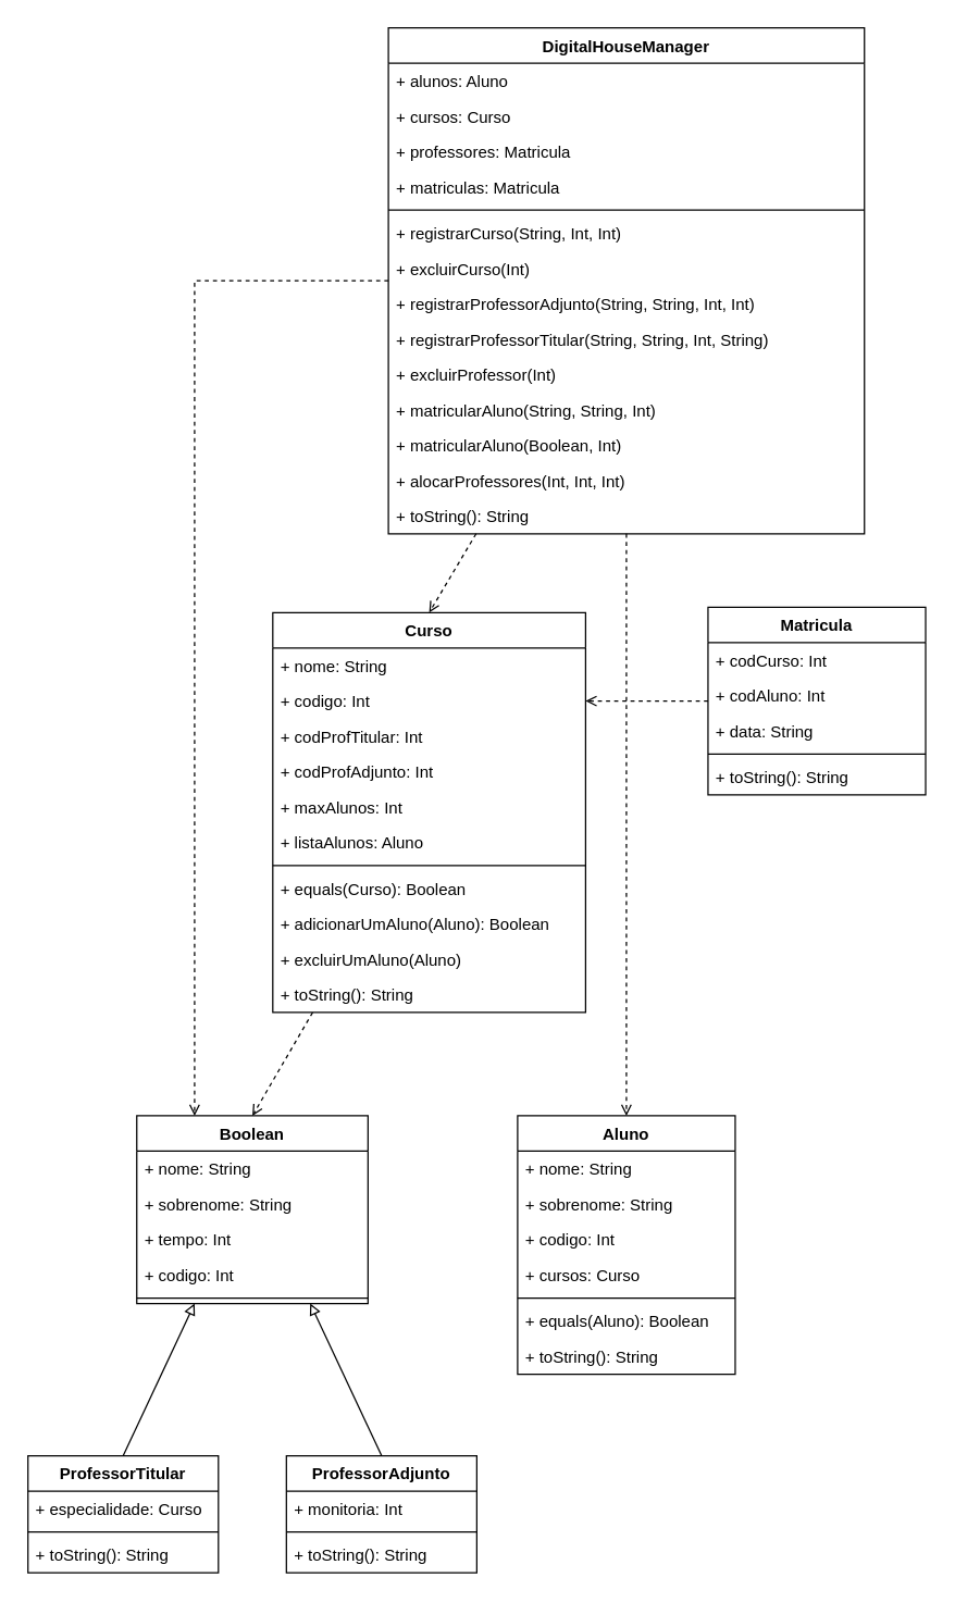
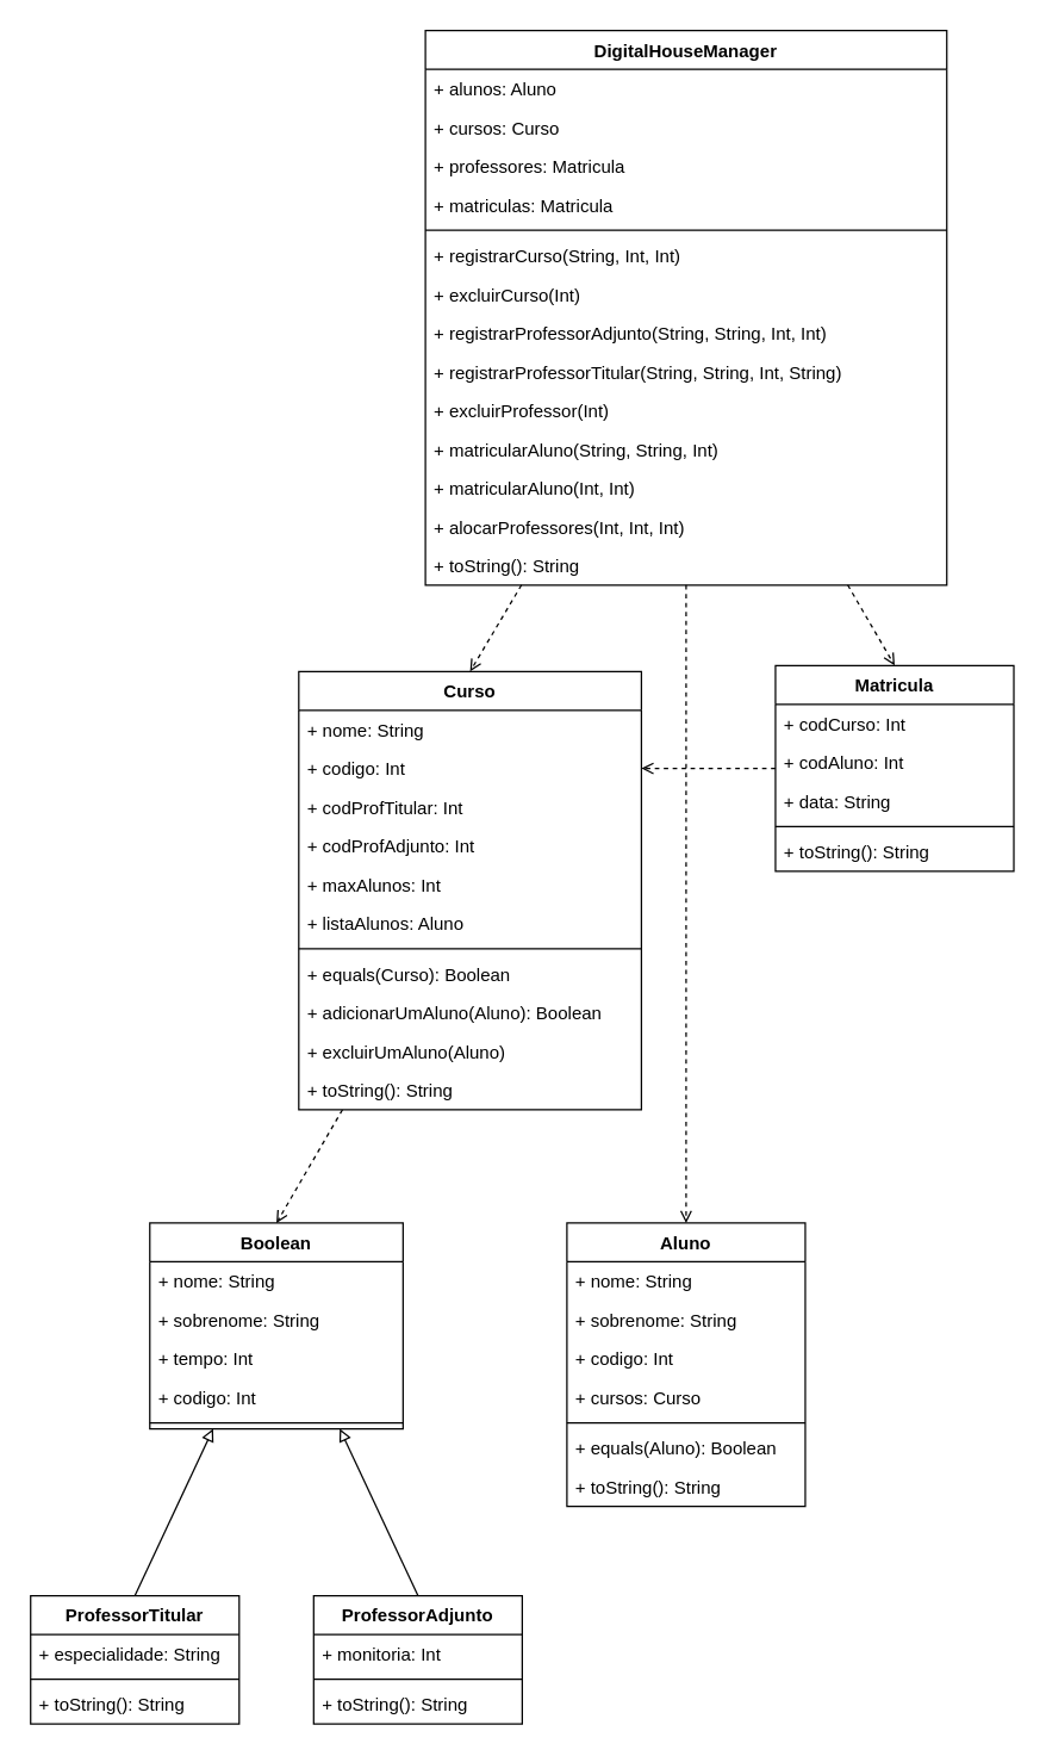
  <mxCell id="0" />
  <mxCell id="1" parent="0" />
  <mxCell id="2" style="rounded=0;orthogonalLoop=1;jettySize=auto;html=1;exitX=0.5;exitY=0;exitDx=0;exitDy=0;entryX=0.75;entryY=1;entryDx=0;entryDy=0;endArrow=block;endFill=0;" parent="1" source="55" target="37" edge="1"><mxGeometry relative="1" as="geometry"><mxPoint x="215.94" y="983.012" as="targetPoint" /></mxGeometry></mxCell>
  <mxCell id="3" style="rounded=0;orthogonalLoop=1;jettySize=auto;html=1;entryX=0.5;entryY=0;entryDx=0;entryDy=0;endArrow=open;endFill=0;dashed=1;" parent="1" source="10" target="37" edge="1"><mxGeometry relative="1" as="geometry" /></mxCell>
  <mxCell id="4" style="rounded=0;orthogonalLoop=1;jettySize=auto;html=1;exitX=0.5;exitY=0;exitDx=0;exitDy=0;entryX=0.25;entryY=1;entryDx=0;entryDy=0;endArrow=block;endFill=0;" parent="1" source="51" target="37" edge="1"><mxGeometry relative="1" as="geometry"><mxPoint x="155.93" y="984" as="targetPoint" /></mxGeometry></mxCell>
+ <mxCell id="5" style="edgeStyle=none;rounded=0;orthogonalLoop=1;jettySize=auto;html=1;entryX=0.5;entryY=0;entryDx=0;entryDy=0;dashed=1;endArrow=open;endFill=0;" parent="1" source="22" target="59" edge="1"><mxGeometry relative="1" as="geometry" /></mxCell>
  <mxCell id="6" style="edgeStyle=none;rounded=0;orthogonalLoop=1;jettySize=auto;html=1;entryX=0.5;entryY=0;entryDx=0;entryDy=0;dashed=1;endArrow=open;endFill=0;" parent="1" source="22" target="10" edge="1"><mxGeometry relative="1" as="geometry" /></mxCell>
  <mxCell id="7" style="edgeStyle=none;rounded=0;orthogonalLoop=1;jettySize=auto;html=1;entryX=0.5;entryY=0;entryDx=0;entryDy=0;dashed=1;endArrow=open;endFill=0;" parent="1" source="22" target="43" edge="1"><mxGeometry relative="1" as="geometry" /></mxCell>
- <mxCell id="8" style="edgeStyle=orthogonalEdgeStyle;rounded=0;orthogonalLoop=1;jettySize=auto;html=1;entryX=0.25;entryY=0;entryDx=0;entryDy=0;dashed=1;endArrow=open;endFill=0;" parent="1" source="22" target="37" edge="1"><mxGeometry relative="1" as="geometry" /></mxCell>
  <mxCell id="9" style="edgeStyle=none;rounded=0;orthogonalLoop=1;jettySize=auto;html=1;entryX=1;entryY=0.5;entryDx=0;entryDy=0;dashed=1;endArrow=open;endFill=0;" parent="1" source="59" target="12" edge="1"><mxGeometry relative="1" as="geometry" /></mxCell>
  <mxCell id="10" value="Curso" style="swimlane;fontStyle=1;align=center;verticalAlign=top;childLayout=stackLayout;horizontal=1;startSize=26;horizontalStack=0;resizeParent=1;resizeParentMax=0;resizeLast=0;collapsible=1;marginBottom=0;" parent="1" vertex="1"><mxGeometry x="200" y="450" width="230" height="294" as="geometry" /></mxCell>
  <mxCell id="11" value="+ nome: String" style="text;strokeColor=none;fillColor=none;align=left;verticalAlign=top;spacingLeft=4;spacingRight=4;overflow=hidden;rotatable=0;points=[[0,0.5],[1,0.5]];portConstraint=eastwest;" parent="10" vertex="1"><mxGeometry y="26" width="230" height="26" as="geometry" /></mxCell>
  <mxCell id="12" value="+ codigo: Int" style="text;strokeColor=none;fillColor=none;align=left;verticalAlign=top;spacingLeft=4;spacingRight=4;overflow=hidden;rotatable=0;points=[[0,0.5],[1,0.5]];portConstraint=eastwest;" parent="10" vertex="1"><mxGeometry y="52" width="230" height="26" as="geometry" /></mxCell>
  <mxCell id="13" value="+ codProfTitular: Int" style="text;strokeColor=none;fillColor=none;align=left;verticalAlign=top;spacingLeft=4;spacingRight=4;overflow=hidden;rotatable=0;points=[[0,0.5],[1,0.5]];portConstraint=eastwest;" parent="10" vertex="1"><mxGeometry y="78" width="230" height="26" as="geometry" /></mxCell>
  <mxCell id="14" value="+ codProfAdjunto: Int" style="text;strokeColor=none;fillColor=none;align=left;verticalAlign=top;spacingLeft=4;spacingRight=4;overflow=hidden;rotatable=0;points=[[0,0.5],[1,0.5]];portConstraint=eastwest;" parent="10" vertex="1"><mxGeometry y="104" width="230" height="26" as="geometry" /></mxCell>
  <mxCell id="15" value="+ maxAlunos: Int" style="text;strokeColor=none;fillColor=none;align=left;verticalAlign=top;spacingLeft=4;spacingRight=4;overflow=hidden;rotatable=0;points=[[0,0.5],[1,0.5]];portConstraint=eastwest;" parent="10" vertex="1"><mxGeometry y="130" width="230" height="26" as="geometry" /></mxCell>
  <mxCell id="16" value="+ listaAlunos: Aluno" style="text;strokeColor=none;fillColor=none;align=left;verticalAlign=top;spacingLeft=4;spacingRight=4;overflow=hidden;rotatable=0;points=[[0,0.5],[1,0.5]];portConstraint=eastwest;" parent="10" vertex="1"><mxGeometry y="156" width="230" height="26" as="geometry" /></mxCell>
  <mxCell id="17" value="" style="line;strokeWidth=1;fillColor=none;align=left;verticalAlign=middle;spacingTop=-1;spacingLeft=3;spacingRight=3;rotatable=0;labelPosition=right;points=[];portConstraint=eastwest;" parent="10" vertex="1"><mxGeometry y="182" width="230" height="8" as="geometry" /></mxCell>
  <mxCell id="18" value="+ equals(Curso): Boolean" style="text;strokeColor=none;fillColor=none;align=left;verticalAlign=top;spacingLeft=4;spacingRight=4;overflow=hidden;rotatable=0;points=[[0,0.5],[1,0.5]];portConstraint=eastwest;" parent="10" vertex="1"><mxGeometry y="190" width="230" height="26" as="geometry" /></mxCell>
  <mxCell id="19" value="+ adicionarUmAluno(Aluno): Boolean" style="text;strokeColor=none;fillColor=none;align=left;verticalAlign=top;spacingLeft=4;spacingRight=4;overflow=hidden;rotatable=0;points=[[0,0.5],[1,0.5]];portConstraint=eastwest;" parent="10" vertex="1"><mxGeometry y="216" width="230" height="26" as="geometry" /></mxCell>
  <mxCell id="20" value="+ excluirUmAluno(Aluno)" style="text;strokeColor=none;fillColor=none;align=left;verticalAlign=top;spacingLeft=4;spacingRight=4;overflow=hidden;rotatable=0;points=[[0,0.5],[1,0.5]];portConstraint=eastwest;" parent="10" vertex="1"><mxGeometry y="242" width="230" height="26" as="geometry" /></mxCell>
  <mxCell id="21" value="+ toString(): String" style="text;strokeColor=none;fillColor=none;align=left;verticalAlign=top;spacingLeft=4;spacingRight=4;overflow=hidden;rotatable=0;points=[[0,0.5],[1,0.5]];portConstraint=eastwest;" vertex="1" parent="10"><mxGeometry y="268" width="230" height="26" as="geometry" /></mxCell>
  <mxCell id="22" value="DigitalHouseManager" style="swimlane;fontStyle=1;align=center;verticalAlign=top;childLayout=stackLayout;horizontal=1;startSize=26;horizontalStack=0;resizeParent=1;resizeParentMax=0;resizeLast=0;collapsible=1;marginBottom=0;" parent="1" vertex="1"><mxGeometry x="285" y="20" width="350" height="372" as="geometry" /></mxCell>
  <mxCell id="23" value="+ alunos: Aluno" style="text;strokeColor=none;fillColor=none;align=left;verticalAlign=top;spacingLeft=4;spacingRight=4;overflow=hidden;rotatable=0;points=[[0,0.5],[1,0.5]];portConstraint=eastwest;" parent="22" vertex="1"><mxGeometry y="26" width="350" height="26" as="geometry" /></mxCell>
  <mxCell id="24" value="+ cursos: Curso" style="text;strokeColor=none;fillColor=none;align=left;verticalAlign=top;spacingLeft=4;spacingRight=4;overflow=hidden;rotatable=0;points=[[0,0.5],[1,0.5]];portConstraint=eastwest;" parent="22" vertex="1"><mxGeometry y="52" width="350" height="26" as="geometry" /></mxCell>
  <mxCell id="25" value="+ professores: Matricula" style="text;strokeColor=none;fillColor=none;align=left;verticalAlign=top;spacingLeft=4;spacingRight=4;overflow=hidden;rotatable=0;points=[[0,0.5],[1,0.5]];portConstraint=eastwest;" parent="22" vertex="1"><mxGeometry y="78" width="350" height="26" as="geometry" /></mxCell>
  <mxCell id="26" value="+ matriculas: Matricula" style="text;strokeColor=none;fillColor=none;align=left;verticalAlign=top;spacingLeft=4;spacingRight=4;overflow=hidden;rotatable=0;points=[[0,0.5],[1,0.5]];portConstraint=eastwest;" parent="22" vertex="1"><mxGeometry y="104" width="350" height="26" as="geometry" /></mxCell>
  <mxCell id="27" value="" style="line;strokeWidth=1;fillColor=none;align=left;verticalAlign=middle;spacingTop=-1;spacingLeft=3;spacingRight=3;rotatable=0;labelPosition=right;points=[];portConstraint=eastwest;" parent="22" vertex="1"><mxGeometry y="130" width="350" height="8" as="geometry" /></mxCell>
  <mxCell id="28" value="+ registrarCurso(String, Int, Int)" style="text;strokeColor=none;fillColor=none;align=left;verticalAlign=top;spacingLeft=4;spacingRight=4;overflow=hidden;rotatable=0;points=[[0,0.5],[1,0.5]];portConstraint=eastwest;" parent="22" vertex="1"><mxGeometry y="138" width="350" height="26" as="geometry" /></mxCell>
  <mxCell id="29" value="+ excluirCurso(Int)" style="text;strokeColor=none;fillColor=none;align=left;verticalAlign=top;spacingLeft=4;spacingRight=4;overflow=hidden;rotatable=0;points=[[0,0.5],[1,0.5]];portConstraint=eastwest;" parent="22" vertex="1"><mxGeometry y="164" width="350" height="26" as="geometry" /></mxCell>
  <mxCell id="30" value="+ registrarProfessorAdjunto(String, String, Int, Int)" style="text;strokeColor=none;fillColor=none;align=left;verticalAlign=top;spacingLeft=4;spacingRight=4;overflow=hidden;rotatable=0;points=[[0,0.5],[1,0.5]];portConstraint=eastwest;" parent="22" vertex="1"><mxGeometry y="190" width="350" height="26" as="geometry" /></mxCell>
  <mxCell id="31" value="+ registrarProfessorTitular(String, String, Int, String)" style="text;strokeColor=none;fillColor=none;align=left;verticalAlign=top;spacingLeft=4;spacingRight=4;overflow=hidden;rotatable=0;points=[[0,0.5],[1,0.5]];portConstraint=eastwest;" parent="22" vertex="1"><mxGeometry y="216" width="350" height="26" as="geometry" /></mxCell>
  <mxCell id="32" value="+ excluirProfessor(Int)" style="text;strokeColor=none;fillColor=none;align=left;verticalAlign=top;spacingLeft=4;spacingRight=4;overflow=hidden;rotatable=0;points=[[0,0.5],[1,0.5]];portConstraint=eastwest;" parent="22" vertex="1"><mxGeometry y="242" width="350" height="26" as="geometry" /></mxCell>
  <mxCell id="33" value="+ matricularAluno(String, String, Int)" style="text;strokeColor=none;fillColor=none;align=left;verticalAlign=top;spacingLeft=4;spacingRight=4;overflow=hidden;rotatable=0;points=[[0,0.5],[1,0.5]];portConstraint=eastwest;" parent="22" vertex="1"><mxGeometry y="268" width="350" height="26" as="geometry" /></mxCell>
- <mxCell id="34" value="+ matricularAluno(Boolean, Int)" style="text;strokeColor=none;fillColor=none;align=left;verticalAlign=top;spacingLeft=4;spacingRight=4;overflow=hidden;rotatable=0;points=[[0,0.5],[1,0.5]];portConstraint=eastwest;" parent="22" vertex="1"><mxGeometry y="294" width="350" height="26" as="geometry" /></mxCell>
+ <mxCell id="34" value="+ matricularAluno(Int, Int)" style="text;strokeColor=none;fillColor=none;align=left;verticalAlign=top;spacingLeft=4;spacingRight=4;overflow=hidden;rotatable=0;points=[[0,0.5],[1,0.5]];portConstraint=eastwest;" parent="22" vertex="1"><mxGeometry y="294" width="350" height="26" as="geometry" /></mxCell>
  <mxCell id="35" value="+ alocarProfessores(Int, Int, Int)" style="text;strokeColor=none;fillColor=none;align=left;verticalAlign=top;spacingLeft=4;spacingRight=4;overflow=hidden;rotatable=0;points=[[0,0.5],[1,0.5]];portConstraint=eastwest;" parent="22" vertex="1"><mxGeometry y="320" width="350" height="26" as="geometry" /></mxCell>
  <mxCell id="36" value="+ toString(): String" style="text;strokeColor=none;fillColor=none;align=left;verticalAlign=top;spacingLeft=4;spacingRight=4;overflow=hidden;rotatable=0;points=[[0,0.5],[1,0.5]];portConstraint=eastwest;" vertex="1" parent="22"><mxGeometry y="346" width="350" height="26" as="geometry" /></mxCell>
  <mxCell id="37" value="Boolean" style="swimlane;fontStyle=1;align=center;verticalAlign=top;childLayout=stackLayout;horizontal=1;startSize=26;horizontalStack=0;resizeParent=1;resizeParentMax=0;resizeLast=0;collapsible=1;marginBottom=0;" parent="1" vertex="1"><mxGeometry x="100" y="820" width="170" height="138" as="geometry" /></mxCell>
  <mxCell id="38" value="+ nome: String" style="text;strokeColor=none;fillColor=none;align=left;verticalAlign=top;spacingLeft=4;spacingRight=4;overflow=hidden;rotatable=0;points=[[0,0.5],[1,0.5]];portConstraint=eastwest;" parent="37" vertex="1"><mxGeometry y="26" width="170" height="26" as="geometry" /></mxCell>
  <mxCell id="39" value="+ sobrenome: String" style="text;strokeColor=none;fillColor=none;align=left;verticalAlign=top;spacingLeft=4;spacingRight=4;overflow=hidden;rotatable=0;points=[[0,0.5],[1,0.5]];portConstraint=eastwest;" parent="37" vertex="1"><mxGeometry y="52" width="170" height="26" as="geometry" /></mxCell>
  <mxCell id="40" value="+ tempo: Int" style="text;strokeColor=none;fillColor=none;align=left;verticalAlign=top;spacingLeft=4;spacingRight=4;overflow=hidden;rotatable=0;points=[[0,0.5],[1,0.5]];portConstraint=eastwest;" parent="37" vertex="1"><mxGeometry y="78" width="170" height="26" as="geometry" /></mxCell>
  <mxCell id="41" value="+ codigo: Int" style="text;strokeColor=none;fillColor=none;align=left;verticalAlign=top;spacingLeft=4;spacingRight=4;overflow=hidden;rotatable=0;points=[[0,0.5],[1,0.5]];portConstraint=eastwest;" parent="37" vertex="1"><mxGeometry y="104" width="170" height="26" as="geometry" /></mxCell>
  <mxCell id="42" value="" style="line;strokeWidth=1;fillColor=none;align=left;verticalAlign=middle;spacingTop=-1;spacingLeft=3;spacingRight=3;rotatable=0;labelPosition=right;points=[];portConstraint=eastwest;" parent="37" vertex="1"><mxGeometry y="130" width="170" height="8" as="geometry" /></mxCell>
  <mxCell id="43" value="Aluno" style="swimlane;fontStyle=1;align=center;verticalAlign=top;childLayout=stackLayout;horizontal=1;startSize=26;horizontalStack=0;resizeParent=1;resizeParentMax=0;resizeLast=0;collapsible=1;marginBottom=0;" parent="1" vertex="1"><mxGeometry x="380" y="820" width="160" height="190" as="geometry" /></mxCell>
  <mxCell id="44" value="+ nome: String" style="text;strokeColor=none;fillColor=none;align=left;verticalAlign=top;spacingLeft=4;spacingRight=4;overflow=hidden;rotatable=0;points=[[0,0.5],[1,0.5]];portConstraint=eastwest;" parent="43" vertex="1"><mxGeometry y="26" width="160" height="26" as="geometry" /></mxCell>
  <mxCell id="45" value="+ sobrenome: String" style="text;strokeColor=none;fillColor=none;align=left;verticalAlign=top;spacingLeft=4;spacingRight=4;overflow=hidden;rotatable=0;points=[[0,0.5],[1,0.5]];portConstraint=eastwest;" parent="43" vertex="1"><mxGeometry y="52" width="160" height="26" as="geometry" /></mxCell>
  <mxCell id="46" value="+ codigo: Int" style="text;strokeColor=none;fillColor=none;align=left;verticalAlign=top;spacingLeft=4;spacingRight=4;overflow=hidden;rotatable=0;points=[[0,0.5],[1,0.5]];portConstraint=eastwest;" parent="43" vertex="1"><mxGeometry y="78" width="160" height="26" as="geometry" /></mxCell>
  <mxCell id="47" value="+ cursos: Curso" style="text;strokeColor=none;fillColor=none;align=left;verticalAlign=top;spacingLeft=4;spacingRight=4;overflow=hidden;rotatable=0;points=[[0,0.5],[1,0.5]];portConstraint=eastwest;" parent="43" vertex="1"><mxGeometry y="104" width="160" height="26" as="geometry" /></mxCell>
  <mxCell id="48" value="" style="line;strokeWidth=1;fillColor=none;align=left;verticalAlign=middle;spacingTop=-1;spacingLeft=3;spacingRight=3;rotatable=0;labelPosition=right;points=[];portConstraint=eastwest;" parent="43" vertex="1"><mxGeometry y="130" width="160" height="8" as="geometry" /></mxCell>
  <mxCell id="49" value="+ equals(Aluno): Boolean" style="text;strokeColor=none;fillColor=none;align=left;verticalAlign=top;spacingLeft=4;spacingRight=4;overflow=hidden;rotatable=0;points=[[0,0.5],[1,0.5]];portConstraint=eastwest;" parent="43" vertex="1"><mxGeometry y="138" width="160" height="26" as="geometry" /></mxCell>
  <mxCell id="50" value="+ toString(): String" style="text;strokeColor=none;fillColor=none;align=left;verticalAlign=top;spacingLeft=4;spacingRight=4;overflow=hidden;rotatable=0;points=[[0,0.5],[1,0.5]];portConstraint=eastwest;" vertex="1" parent="43"><mxGeometry y="164" width="160" height="26" as="geometry" /></mxCell>
  <mxCell id="51" value="ProfessorTitular" style="swimlane;fontStyle=1;align=center;verticalAlign=top;childLayout=stackLayout;horizontal=1;startSize=26;horizontalStack=0;resizeParent=1;resizeParentMax=0;resizeLast=0;collapsible=1;marginBottom=0;" parent="1" vertex="1"><mxGeometry x="20" y="1070" width="140" height="86" as="geometry" /></mxCell>
- <mxCell id="52" value="+ especialidade: Curso" style="text;strokeColor=none;fillColor=none;align=left;verticalAlign=top;spacingLeft=4;spacingRight=4;overflow=hidden;rotatable=0;points=[[0,0.5],[1,0.5]];portConstraint=eastwest;" parent="51" vertex="1"><mxGeometry y="26" width="140" height="26" as="geometry" /></mxCell>
+ <mxCell id="52" value="+ especialidade: String" style="text;strokeColor=none;fillColor=none;align=left;verticalAlign=top;spacingLeft=4;spacingRight=4;overflow=hidden;rotatable=0;points=[[0,0.5],[1,0.5]];portConstraint=eastwest;" parent="51" vertex="1"><mxGeometry y="26" width="140" height="26" as="geometry" /></mxCell>
  <mxCell id="53" value="" style="line;strokeWidth=1;fillColor=none;align=left;verticalAlign=middle;spacingTop=-1;spacingLeft=3;spacingRight=3;rotatable=0;labelPosition=right;points=[];portConstraint=eastwest;" parent="51" vertex="1"><mxGeometry y="52" width="140" height="8" as="geometry" /></mxCell>
  <mxCell id="54" value="+ toString(): String" style="text;strokeColor=none;fillColor=none;align=left;verticalAlign=top;spacingLeft=4;spacingRight=4;overflow=hidden;rotatable=0;points=[[0,0.5],[1,0.5]];portConstraint=eastwest;" vertex="1" parent="51"><mxGeometry y="60" width="140" height="26" as="geometry" /></mxCell>
  <mxCell id="55" value="ProfessorAdjunto" style="swimlane;fontStyle=1;align=center;verticalAlign=top;childLayout=stackLayout;horizontal=1;startSize=26;horizontalStack=0;resizeParent=1;resizeParentMax=0;resizeLast=0;collapsible=1;marginBottom=0;" parent="1" vertex="1"><mxGeometry x="210" y="1070" width="140" height="86" as="geometry" /></mxCell>
  <mxCell id="56" value="+ monitoria: Int" style="text;strokeColor=none;fillColor=none;align=left;verticalAlign=top;spacingLeft=4;spacingRight=4;overflow=hidden;rotatable=0;points=[[0,0.5],[1,0.5]];portConstraint=eastwest;" parent="55" vertex="1"><mxGeometry y="26" width="140" height="26" as="geometry" /></mxCell>
  <mxCell id="57" value="" style="line;strokeWidth=1;fillColor=none;align=left;verticalAlign=middle;spacingTop=-1;spacingLeft=3;spacingRight=3;rotatable=0;labelPosition=right;points=[];portConstraint=eastwest;" parent="55" vertex="1"><mxGeometry y="52" width="140" height="8" as="geometry" /></mxCell>
  <mxCell id="58" value="+ toString(): String" style="text;strokeColor=none;fillColor=none;align=left;verticalAlign=top;spacingLeft=4;spacingRight=4;overflow=hidden;rotatable=0;points=[[0,0.5],[1,0.5]];portConstraint=eastwest;" vertex="1" parent="55"><mxGeometry y="60" width="140" height="26" as="geometry" /></mxCell>
  <mxCell id="59" value="Matricula" style="swimlane;fontStyle=1;align=center;verticalAlign=top;childLayout=stackLayout;horizontal=1;startSize=26;horizontalStack=0;resizeParent=1;resizeParentMax=0;resizeLast=0;collapsible=1;marginBottom=0;" parent="1" vertex="1"><mxGeometry x="520" y="446" width="160" height="138" as="geometry" /></mxCell>
  <mxCell id="60" value="+ codCurso: Int" style="text;strokeColor=none;fillColor=none;align=left;verticalAlign=top;spacingLeft=4;spacingRight=4;overflow=hidden;rotatable=0;points=[[0,0.5],[1,0.5]];portConstraint=eastwest;" parent="59" vertex="1"><mxGeometry y="26" width="160" height="26" as="geometry" /></mxCell>
  <mxCell id="61" value="+ codAluno: Int" style="text;strokeColor=none;fillColor=none;align=left;verticalAlign=top;spacingLeft=4;spacingRight=4;overflow=hidden;rotatable=0;points=[[0,0.5],[1,0.5]];portConstraint=eastwest;" parent="59" vertex="1"><mxGeometry y="52" width="160" height="26" as="geometry" /></mxCell>
  <mxCell id="62" value="+ data: String" style="text;strokeColor=none;fillColor=none;align=left;verticalAlign=top;spacingLeft=4;spacingRight=4;overflow=hidden;rotatable=0;points=[[0,0.5],[1,0.5]];portConstraint=eastwest;" parent="59" vertex="1"><mxGeometry y="78" width="160" height="26" as="geometry" /></mxCell>
  <mxCell id="63" value="" style="line;strokeWidth=1;fillColor=none;align=left;verticalAlign=middle;spacingTop=-1;spacingLeft=3;spacingRight=3;rotatable=0;labelPosition=right;points=[];portConstraint=eastwest;" parent="59" vertex="1"><mxGeometry y="104" width="160" height="8" as="geometry" /></mxCell>
  <mxCell id="64" value="+ toString(): String" style="text;strokeColor=none;fillColor=none;align=left;verticalAlign=top;spacingLeft=4;spacingRight=4;overflow=hidden;rotatable=0;points=[[0,0.5],[1,0.5]];portConstraint=eastwest;" vertex="1" parent="59"><mxGeometry y="112" width="160" height="26" as="geometry" /></mxCell>
